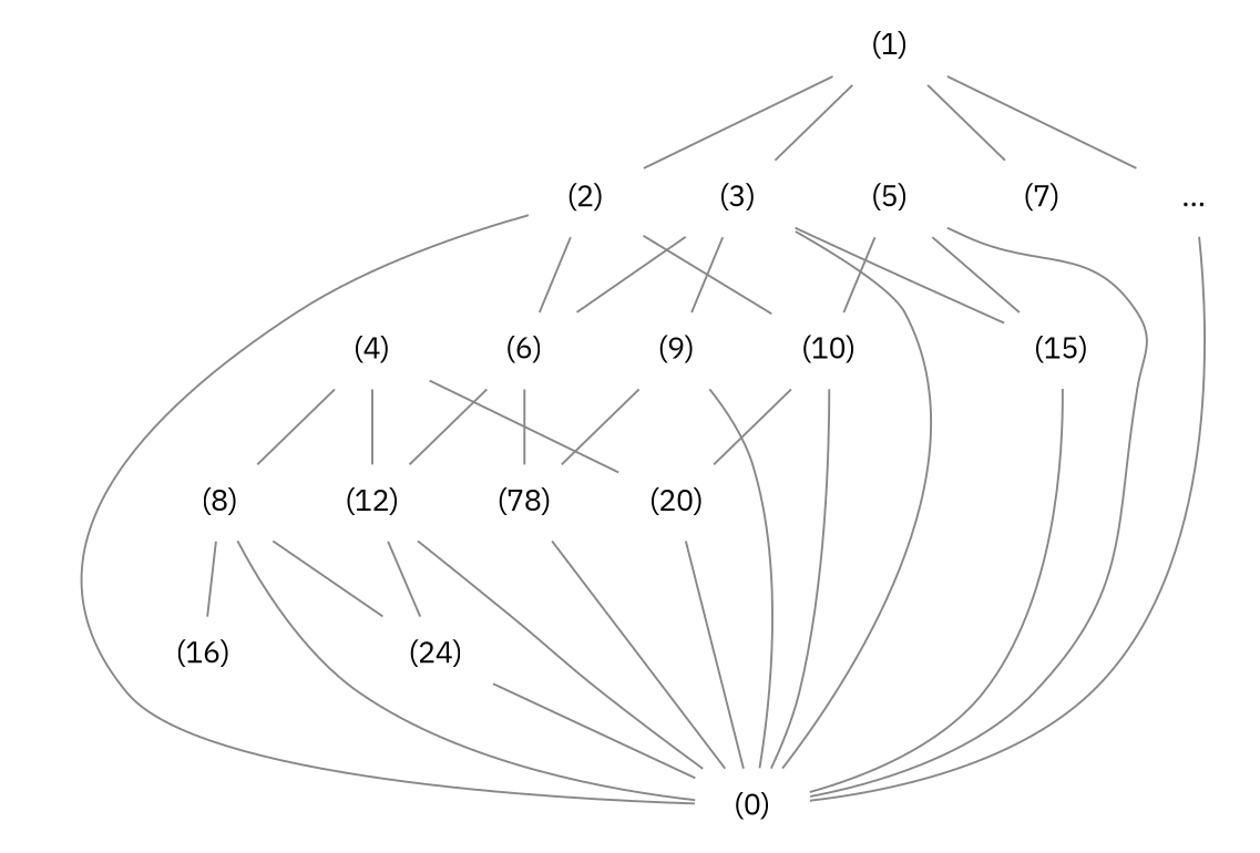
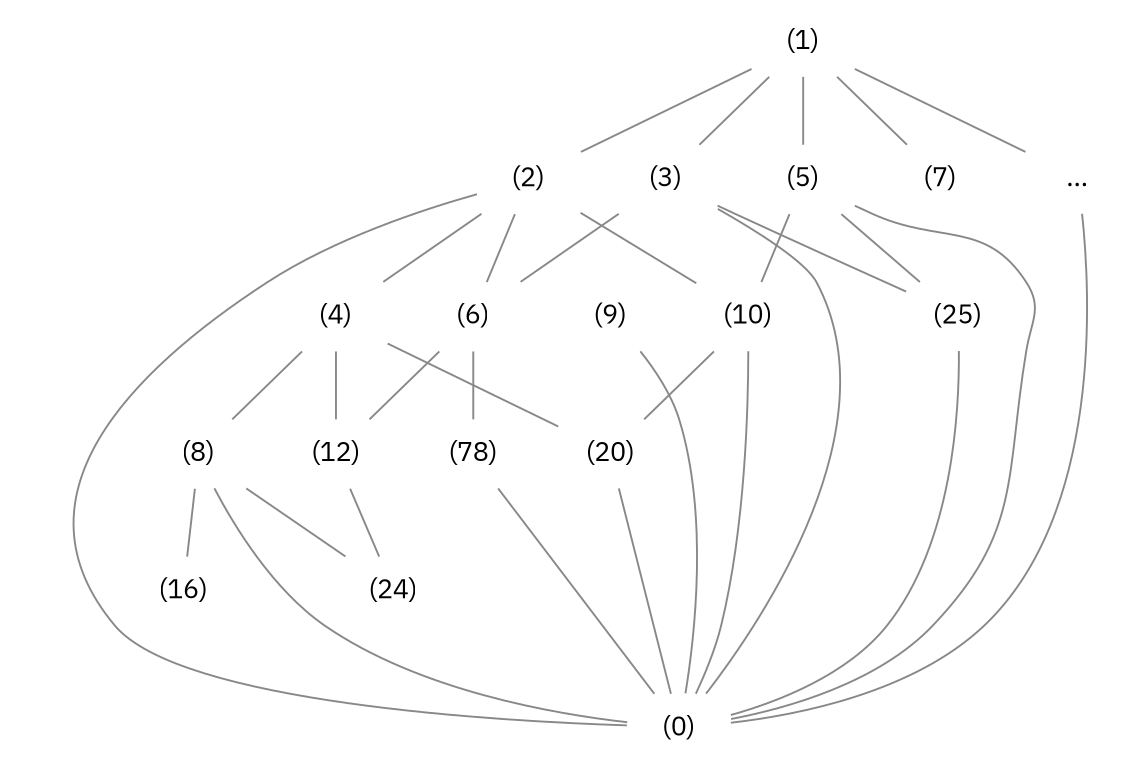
  digraph {
    fontname="IBM Plex Sans"
    rankdir=TB
    node [fontname="IBM Plex Sans" shape=none]
    edge [arrowhead=none color="#888888" fontname="IBM Plex Sans" style=solid]
    n1 [label="(2)"]
    n2 [label="(3)"]
    n3 [label="(5)"]
    n4 [label="(7)"]
    n5 [label="..."]
    n6 [label="(1)"]
    n7 [label="(4)"]
    n8 [label="(6)"]
    n9 [label="(9)"]
    n10 [label="(10)"]
-   n11 [label="(15)"]
+   n11 [label="(25)"]
    n12 [label="(8)"]
    n13 [label="(12)"]
    n14 [label="(78)"]
    n15 [label="(20)"]
    n16 [label="(16)"]
    n17 [label="(24)"]
    n18 [label="(0)"]
    subgraph sub_1 {
      rank=same
      n1
      n2
      n3
      n4
      n5
    }
    subgraph sub_2 {
      n6
    }
    subgraph sub_3 {
      rank=same
      n7
      n8
      n9
      n10
      n11
    }
    subgraph sub_4 {
      rank=same
      n12
      n13
      n14
      n15
    }
    subgraph sub_5 {
      rank=same
      n16
      n17
    }
    n1 -> n2 [style=invis]
+   n1 -> n7
    n1 -> n8
    n1 -> n10
    n1 -> n18
    n2 -> n3 [style=invis]
    n2 -> n8
-   n2 -> n9
    n2 -> n11
    n2 -> n18
    n3 -> n4 [style=invis]
    n3 -> n10
    n3 -> n11
    n3 -> n18
    n4 -> n5 [style=invis]
    n5 -> n18
    n6 -> n1
    n6 -> n2
+   n6 -> n3
    n6 -> n4
    n6 -> n5
    n7 -> n8 [style=invis]
    n7 -> n12
    n7 -> n13
    n7 -> n15
    n8 -> n9 [style=invis]
    n8 -> n13
    n8 -> n14
    n9 -> n10 [style=invis]
-   n9 -> n14
    n9 -> n18
    n10 -> n11 [style=invis]
    n10 -> n15
    n10 -> n18
    n11 -> n18
    n12 -> n13 [style=invis]
    n12 -> n16
    n12 -> n17
    n12 -> n18
    n13 -> n14 [style=invis]
    n13 -> n17
-   n13 -> n18
    n14 -> n15 [style=invis]
    n14 -> n18
    n15 -> n18
    n16 -> n17 [style=invis]
-   n17 -> n18
  }
